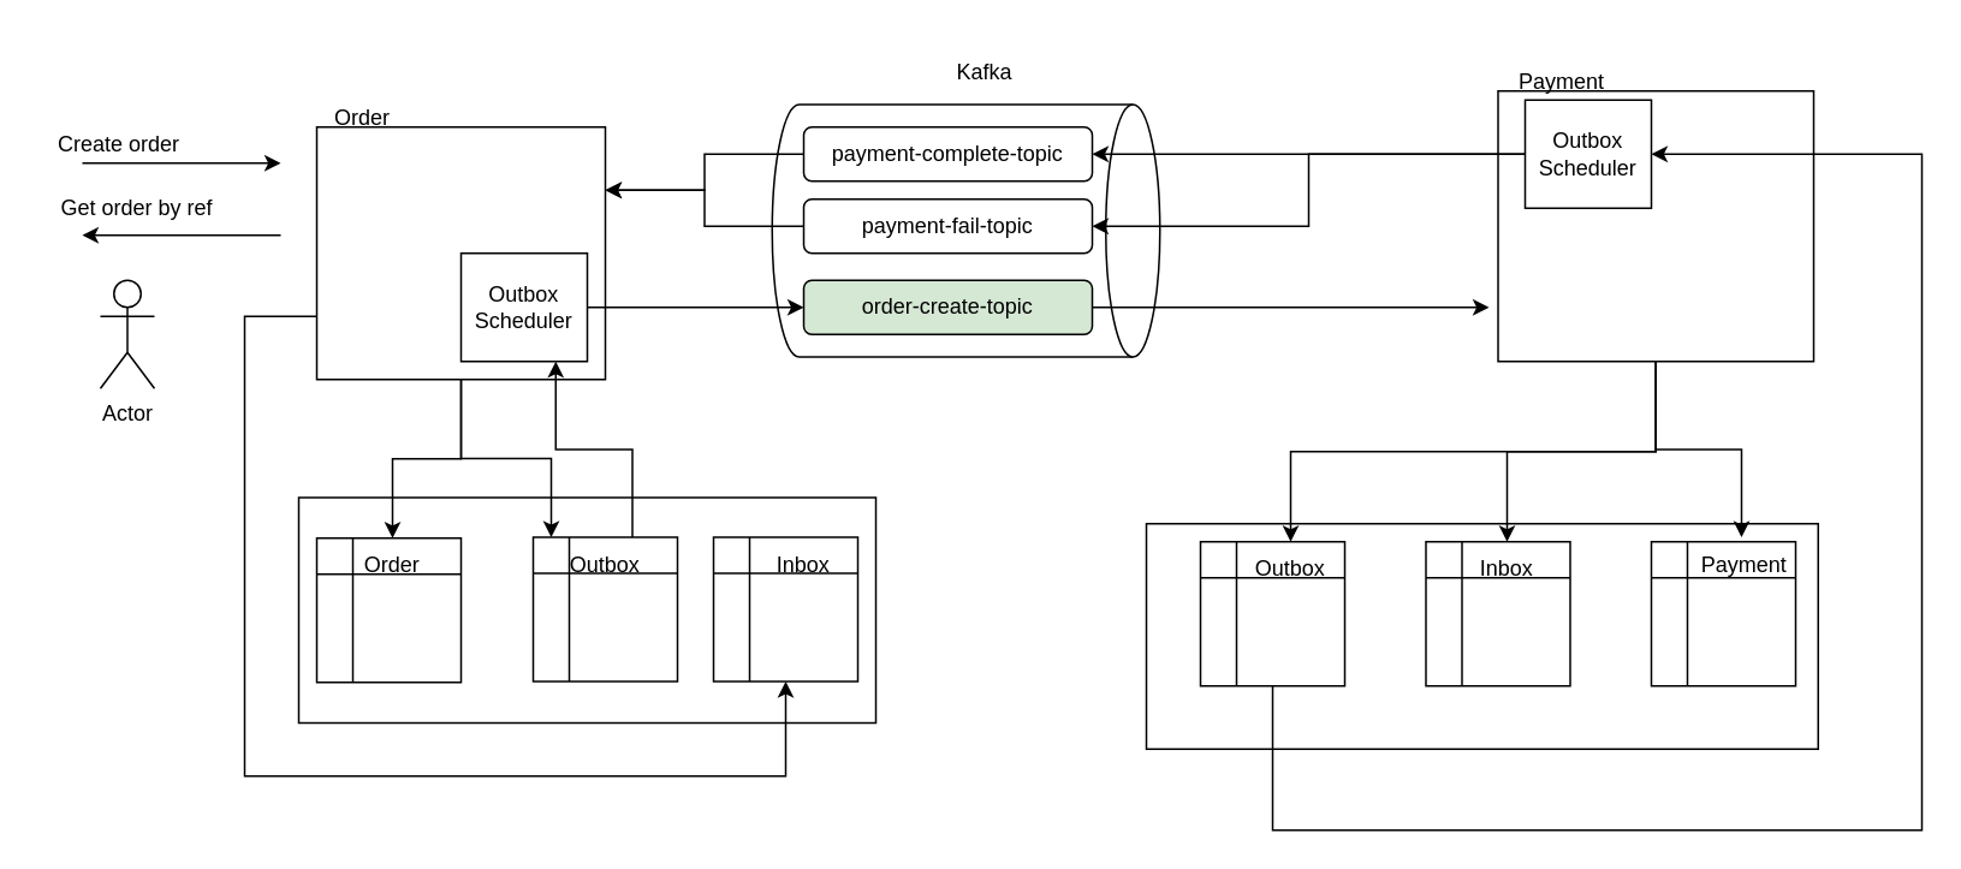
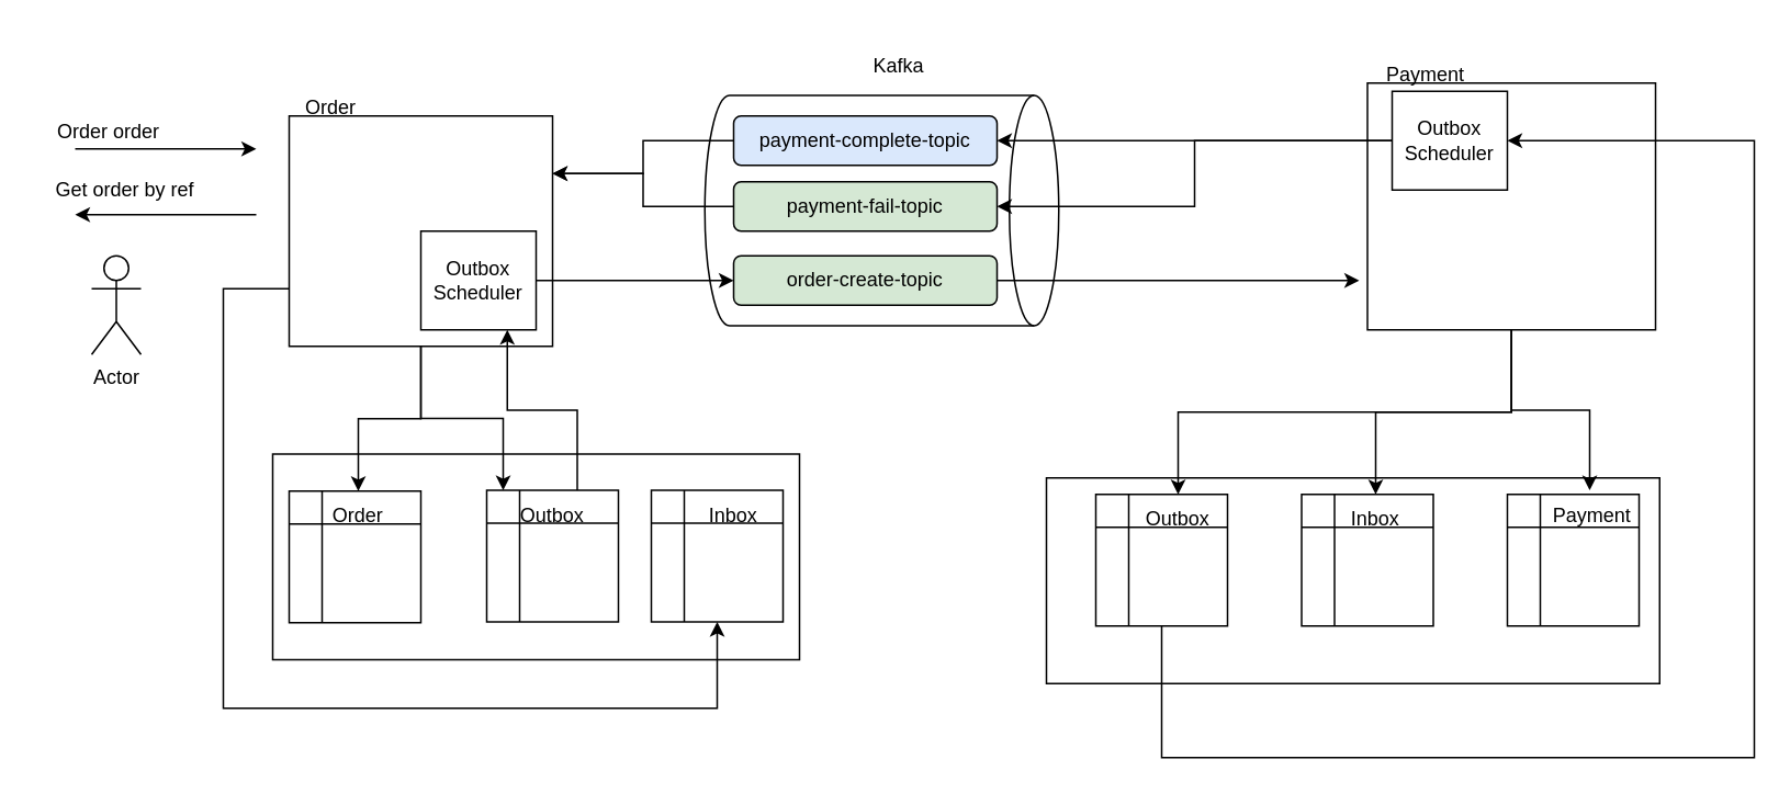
  <mxCell id="0" />
  <mxCell id="1" parent="0" />
  <mxCell id="2" value="" style="rounded=0;whiteSpace=wrap;html=1;" parent="1" vertex="1"><mxGeometry x="635" y="290" width="372.5" height="125" as="geometry" /></mxCell>
  <mxCell id="3" value="" style="rounded=0;whiteSpace=wrap;html=1;" parent="1" vertex="1"><mxGeometry x="175" y="70" width="160" height="140" as="geometry" /></mxCell>
  <mxCell id="4" value="" style="shape=cylinder3;whiteSpace=wrap;html=1;boundedLbl=1;backgroundOutline=1;size=15;rotation=90;" parent="1" vertex="1"><mxGeometry x="465" y="20" width="140" height="215" as="geometry" /></mxCell>
  <mxCell id="5" style="edgeStyle=orthogonalEdgeStyle;rounded=0;orthogonalLoop=1;jettySize=auto;html=1;exitX=0.5;exitY=1;exitDx=0;exitDy=0;entryX=0.5;entryY=0;entryDx=0;entryDy=0;" parent="1" source="8" target="18" edge="1"><mxGeometry relative="1" as="geometry" /></mxCell>
  <mxCell id="6" style="edgeStyle=orthogonalEdgeStyle;rounded=0;orthogonalLoop=1;jettySize=auto;html=1;exitX=0.5;exitY=1;exitDx=0;exitDy=0;entryX=0.5;entryY=0;entryDx=0;entryDy=0;" parent="1" source="8" target="20" edge="1"><mxGeometry relative="1" as="geometry" /></mxCell>
  <mxCell id="7" style="edgeStyle=orthogonalEdgeStyle;rounded=0;orthogonalLoop=1;jettySize=auto;html=1;exitX=0.5;exitY=1;exitDx=0;exitDy=0;entryX=0.5;entryY=0;entryDx=0;entryDy=0;fontSize=14;" parent="1" source="8" target="39" edge="1"><mxGeometry relative="1" as="geometry" /></mxCell>
  <mxCell id="8" value="" style="rounded=0;whiteSpace=wrap;html=1;" parent="1" vertex="1"><mxGeometry x="830" y="50" width="175" height="150" as="geometry" /></mxCell>
  <mxCell id="9" value="" style="rounded=0;whiteSpace=wrap;html=1;" parent="1" vertex="1"><mxGeometry x="165" y="275.5" width="320" height="125" as="geometry" /></mxCell>
  <mxCell id="10" value="" style="shape=internalStorage;whiteSpace=wrap;html=1;backgroundOutline=1;" parent="1" vertex="1"><mxGeometry x="295" y="297.5" width="80" height="80" as="geometry" /></mxCell>
  <mxCell id="11" value="" style="shape=internalStorage;whiteSpace=wrap;html=1;backgroundOutline=1;" parent="1" vertex="1"><mxGeometry x="175" y="298" width="80" height="80" as="geometry" /></mxCell>
  <mxCell id="12" value="" style="shape=internalStorage;whiteSpace=wrap;html=1;backgroundOutline=1;" parent="1" vertex="1"><mxGeometry x="915" y="300" width="80" height="80" as="geometry" /></mxCell>
  <mxCell id="13" value="" style="shape=internalStorage;whiteSpace=wrap;html=1;backgroundOutline=1;" parent="1" vertex="1"><mxGeometry x="790" y="300" width="80" height="80" as="geometry" /></mxCell>
  <mxCell id="14" value="Order" style="text;html=1;align=center;verticalAlign=middle;resizable=0;points=[];autosize=1;strokeColor=none;fillColor=none;" parent="1" vertex="1"><mxGeometry x="175" y="50" width="50" height="30" as="geometry" /></mxCell>
  <mxCell id="15" value="Payment" style="text;html=1;align=center;verticalAlign=middle;resizable=0;points=[];autosize=1;strokeColor=none;fillColor=none;" parent="1" vertex="1"><mxGeometry x="830" y="30" width="70" height="30" as="geometry" /></mxCell>
  <mxCell id="16" style="edgeStyle=orthogonalEdgeStyle;rounded=0;orthogonalLoop=1;jettySize=auto;html=1;exitX=0.75;exitY=0;exitDx=0;exitDy=0;entryX=0.75;entryY=1;entryDx=0;entryDy=0;" parent="1" source="17" target="22" edge="1"><mxGeometry relative="1" as="geometry" /></mxCell>
  <mxCell id="17" value="Outbox" style="text;html=1;strokeColor=none;fillColor=none;align=center;verticalAlign=middle;whiteSpace=wrap;rounded=0;" parent="1" vertex="1"><mxGeometry x="305" y="297.5" width="60" height="30" as="geometry" /></mxCell>
  <mxCell id="18" value="Inbox" style="text;html=1;strokeColor=none;fillColor=none;align=center;verticalAlign=middle;whiteSpace=wrap;rounded=0;" parent="1" vertex="1"><mxGeometry x="805" y="300" width="60" height="30" as="geometry" /></mxCell>
  <mxCell id="19" value="Order" style="text;html=1;strokeColor=none;fillColor=none;align=center;verticalAlign=middle;whiteSpace=wrap;rounded=0;" parent="1" vertex="1"><mxGeometry x="187" y="298" width="60" height="30" as="geometry" /></mxCell>
  <mxCell id="20" value="&amp;nbsp;Payment" style="text;html=1;strokeColor=none;fillColor=none;align=center;verticalAlign=middle;whiteSpace=wrap;rounded=0;" parent="1" vertex="1"><mxGeometry x="935" y="297.5" width="60" height="30" as="geometry" /></mxCell>
  <mxCell id="21" style="edgeStyle=orthogonalEdgeStyle;rounded=0;orthogonalLoop=1;jettySize=auto;html=1;exitX=1;exitY=0.5;exitDx=0;exitDy=0;entryX=0;entryY=0.5;entryDx=0;entryDy=0;" parent="1" source="22" target="27" edge="1"><mxGeometry relative="1" as="geometry" /></mxCell>
  <mxCell id="22" value="Outbox Scheduler" style="rounded=0;whiteSpace=wrap;html=1;" parent="1" vertex="1"><mxGeometry x="255" y="140" width="70" height="60" as="geometry" /></mxCell>
  <mxCell id="23" value="Kafka" style="text;html=1;align=center;verticalAlign=middle;resizable=0;points=[];autosize=1;strokeColor=none;fillColor=none;" parent="1" vertex="1"><mxGeometry x="520" y="25" width="50" height="30" as="geometry" /></mxCell>
  <mxCell id="24" style="edgeStyle=orthogonalEdgeStyle;rounded=0;orthogonalLoop=1;jettySize=auto;html=1;exitX=0.5;exitY=1;exitDx=0;exitDy=0;entryX=0;entryY=0;entryDx=0;entryDy=0;" parent="1" source="3" target="17" edge="1"><mxGeometry relative="1" as="geometry" /></mxCell>
  <mxCell id="25" style="edgeStyle=orthogonalEdgeStyle;rounded=0;orthogonalLoop=1;jettySize=auto;html=1;exitX=0.5;exitY=1;exitDx=0;exitDy=0;entryX=0.5;entryY=0;entryDx=0;entryDy=0;" parent="1" source="3" target="19" edge="1"><mxGeometry relative="1" as="geometry" /></mxCell>
  <mxCell id="26" style="edgeStyle=orthogonalEdgeStyle;rounded=0;orthogonalLoop=1;jettySize=auto;html=1;exitX=1;exitY=0.5;exitDx=0;exitDy=0;" parent="1" source="27" edge="1"><mxGeometry relative="1" as="geometry"><mxPoint x="825" y="170" as="targetPoint" /></mxGeometry></mxCell>
  <mxCell id="27" value="order-create-topic" style="rounded=1;whiteSpace=wrap;html=1;fillColor=#d5e8d4;" parent="1" vertex="1"><mxGeometry x="445" y="155" width="160" height="30" as="geometry" /></mxCell>
  <mxCell id="28" style="edgeStyle=orthogonalEdgeStyle;rounded=0;orthogonalLoop=1;jettySize=auto;html=1;exitX=0;exitY=0.5;exitDx=0;exitDy=0;entryX=1;entryY=0.25;entryDx=0;entryDy=0;" parent="1" source="29" target="3" edge="1"><mxGeometry relative="1" as="geometry" /></mxCell>
- <mxCell id="29" value="payment-fail-topic" style="rounded=1;whiteSpace=wrap;html=1;" parent="1" vertex="1"><mxGeometry x="445" y="110" width="160" height="30" as="geometry" /></mxCell>
+ <mxCell id="29" value="payment-fail-topic" style="rounded=1;whiteSpace=wrap;html=1;fillColor=#d5e8d4;" parent="1" vertex="1"><mxGeometry x="445" y="110" width="160" height="30" as="geometry" /></mxCell>
  <mxCell id="30" style="edgeStyle=orthogonalEdgeStyle;rounded=0;orthogonalLoop=1;jettySize=auto;html=1;exitX=0;exitY=0.5;exitDx=0;exitDy=0;entryX=1;entryY=0.25;entryDx=0;entryDy=0;" parent="1" source="31" target="3" edge="1"><mxGeometry relative="1" as="geometry" /></mxCell>
- <mxCell id="31" value="payment-complete-topic" style="rounded=1;whiteSpace=wrap;html=1;" parent="1" vertex="1"><mxGeometry x="445" y="70" width="160" height="30" as="geometry" /></mxCell>
+ <mxCell id="31" value="payment-complete-topic" style="rounded=1;whiteSpace=wrap;html=1;fillColor=#dae8fc;" parent="1" vertex="1"><mxGeometry x="445" y="70" width="160" height="30" as="geometry" /></mxCell>
  <mxCell id="32" value="" style="shape=internalStorage;whiteSpace=wrap;html=1;backgroundOutline=1;" parent="1" vertex="1"><mxGeometry x="395" y="297.5" width="80" height="80" as="geometry" /></mxCell>
  <mxCell id="33" value="Inbox" style="text;html=1;strokeColor=none;fillColor=none;align=center;verticalAlign=middle;whiteSpace=wrap;rounded=0;" parent="1" vertex="1"><mxGeometry x="415" y="297.5" width="60" height="30" as="geometry" /></mxCell>
  <mxCell id="34" style="edgeStyle=orthogonalEdgeStyle;rounded=0;orthogonalLoop=1;jettySize=auto;html=1;" edge="1" parent="1" source="35" target="38"><mxGeometry relative="1" as="geometry"><mxPoint x="1065" y="70" as="targetPoint" /><Array as="points"><mxPoint x="705" y="460" /><mxPoint x="1065" y="460" /><mxPoint x="1065" y="85" /></Array></mxGeometry></mxCell>
  <mxCell id="35" value="" style="shape=internalStorage;whiteSpace=wrap;html=1;backgroundOutline=1;" parent="1" vertex="1"><mxGeometry x="665" y="300" width="80" height="80" as="geometry" /></mxCell>
  <mxCell id="36" style="edgeStyle=orthogonalEdgeStyle;rounded=0;orthogonalLoop=1;jettySize=auto;html=1;exitX=0;exitY=0.5;exitDx=0;exitDy=0;" parent="1" source="38" target="31" edge="1"><mxGeometry relative="1" as="geometry" /></mxCell>
  <mxCell id="37" style="edgeStyle=orthogonalEdgeStyle;rounded=0;orthogonalLoop=1;jettySize=auto;html=1;exitX=0;exitY=0.5;exitDx=0;exitDy=0;" parent="1" source="38" target="29" edge="1"><mxGeometry relative="1" as="geometry" /></mxCell>
  <mxCell id="38" value="Outbox Scheduler" style="rounded=0;whiteSpace=wrap;html=1;" parent="1" vertex="1"><mxGeometry x="845" y="55" width="70" height="60" as="geometry" /></mxCell>
  <mxCell id="39" value="Outbox" style="text;html=1;strokeColor=none;fillColor=none;align=center;verticalAlign=middle;whiteSpace=wrap;rounded=0;" parent="1" vertex="1"><mxGeometry x="685" y="300" width="60" height="30" as="geometry" /></mxCell>
  <mxCell id="40" value="Actor" style="shape=umlActor;verticalLabelPosition=bottom;verticalAlign=top;html=1;outlineConnect=0;" parent="1" vertex="1"><mxGeometry x="55" y="155" width="30" height="60" as="geometry" /></mxCell>
  <mxCell id="41" value="" style="endArrow=classic;html=1;rounded=0;" parent="1" edge="1"><mxGeometry width="50" height="50" relative="1" as="geometry"><mxPoint x="45" y="90" as="sourcePoint" /><mxPoint x="155" y="90" as="targetPoint" /></mxGeometry></mxCell>
  <mxCell id="42" value="" style="endArrow=classic;html=1;rounded=0;" parent="1" edge="1"><mxGeometry width="50" height="50" relative="1" as="geometry"><mxPoint x="155" y="130" as="sourcePoint" /><mxPoint x="45" y="130" as="targetPoint" /></mxGeometry></mxCell>
- <mxCell id="43" value="Create order" style="text;html=1;align=center;verticalAlign=middle;resizable=0;points=[];autosize=1;strokeColor=none;fillColor=none;" parent="1" vertex="1"><mxGeometry x="20" y="65" width="90" height="30" as="geometry" /></mxCell>
+ <mxCell id="43" value="Order order" style="text;html=1;align=center;verticalAlign=middle;resizable=0;points=[];autosize=1;strokeColor=none;fillColor=none;" parent="1" vertex="1"><mxGeometry x="20" y="65" width="90" height="30" as="geometry" /></mxCell>
  <mxCell id="44" value="Get order by ref" style="text;html=1;align=center;verticalAlign=middle;resizable=0;points=[];autosize=1;strokeColor=none;fillColor=none;" parent="1" vertex="1"><mxGeometry x="20" y="100" width="110" height="30" as="geometry" /></mxCell>
  <mxCell id="45" style="edgeStyle=orthogonalEdgeStyle;rounded=0;orthogonalLoop=1;jettySize=auto;html=1;exitX=0;exitY=0.75;exitDx=0;exitDy=0;entryX=0.5;entryY=1;entryDx=0;entryDy=0;" parent="1" source="3" target="32" edge="1"><mxGeometry relative="1" as="geometry"><Array as="points"><mxPoint x="135" y="175" /><mxPoint x="135" y="430" /><mxPoint x="435" y="430" /></Array></mxGeometry></mxCell>
